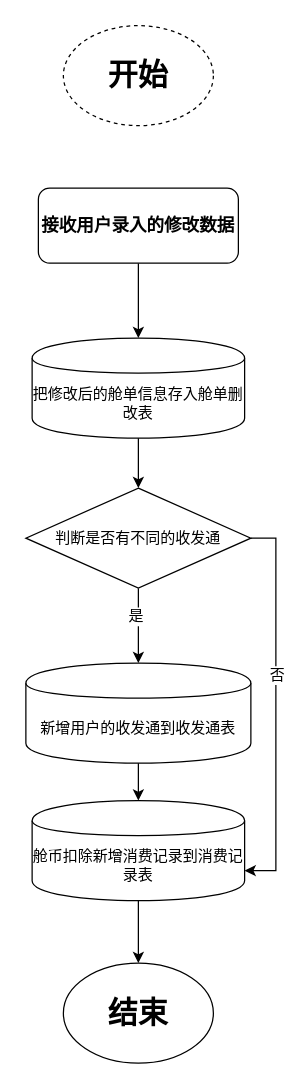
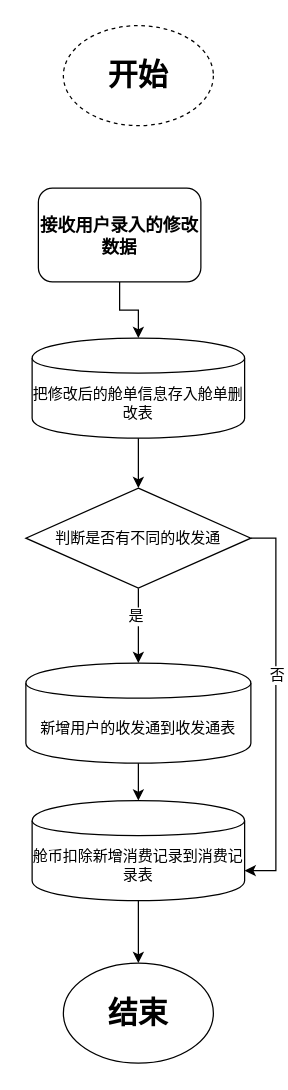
  <mxCell id="0" />
  <mxCell id="1" parent="0" />
  <mxCell id="2" value="&lt;h1&gt;开始&lt;/h1&gt;" style="ellipse;whiteSpace=wrap;html=1;dashed=1;" vertex="1" parent="1"><mxGeometry x="50" y="20" width="120" height="80" as="geometry" /></mxCell>
  <mxCell id="3" value="" style="edgeStyle=orthogonalEdgeStyle;rounded=0;orthogonalLoop=1;jettySize=auto;html=1;" edge="1" parent="1" source="4" target="6"><mxGeometry relative="1" as="geometry" /></mxCell>
- <mxCell id="4" value="&lt;h3&gt;接收用户录入的修改数据&lt;/h3&gt;" style="rounded=1;whiteSpace=wrap;html=1;" vertex="1" parent="1"><mxGeometry x="30" y="150" width="160" height="60" as="geometry" /></mxCell>
+ <mxCell id="4" value="&lt;h3&gt;接收用户录入的修改数据&lt;/h3&gt;" style="rounded=1;whiteSpace=wrap;html=1;" vertex="1" parent="1"><mxGeometry x="30" y="150" width="130" height="75" as="geometry" /></mxCell>
  <mxCell id="5" value="" style="edgeStyle=orthogonalEdgeStyle;rounded=0;orthogonalLoop=1;jettySize=auto;html=1;" edge="1" parent="1" source="6"><mxGeometry relative="1" as="geometry"><mxPoint x="110" y="390" as="targetPoint" /></mxGeometry></mxCell>
  <mxCell id="6" value="把修改后的舱单信息存入舱单删改表" style="shape=cylinder;whiteSpace=wrap;html=1;boundedLbl=1;backgroundOutline=1;" vertex="1" parent="1"><mxGeometry x="25" y="270" width="170" height="80" as="geometry" /></mxCell>
  <mxCell id="7" value="" style="edgeStyle=orthogonalEdgeStyle;rounded=0;orthogonalLoop=1;jettySize=auto;html=1;" edge="1" parent="1" source="8" target="16"><mxGeometry relative="1" as="geometry" /></mxCell>
  <mxCell id="8" value="舱币扣除新增消费记录到消费记录表" style="shape=cylinder;whiteSpace=wrap;html=1;boundedLbl=1;backgroundOutline=1;" vertex="1" parent="1"><mxGeometry x="25" y="640" width="170" height="80" as="geometry" /></mxCell>
  <mxCell id="9" style="edgeStyle=orthogonalEdgeStyle;rounded=0;orthogonalLoop=1;jettySize=auto;html=1;exitX=1;exitY=0.5;exitDx=0;exitDy=0;entryX=1;entryY=0.7;entryDx=0;entryDy=0;" edge="1" parent="1" source="13" target="8"><mxGeometry relative="1" as="geometry" /></mxCell>
  <mxCell id="10" value="否" style="text;html=1;resizable=0;points=[];align=center;verticalAlign=middle;labelBackgroundColor=#ffffff;" vertex="1" connectable="0" parent="9"><mxGeometry x="-0.172" relative="1" as="geometry"><mxPoint as="offset" /></mxGeometry></mxCell>
  <mxCell id="11" value="" style="edgeStyle=orthogonalEdgeStyle;rounded=0;orthogonalLoop=1;jettySize=auto;html=1;" edge="1" parent="1" source="13" target="15"><mxGeometry relative="1" as="geometry"><Array as="points"><mxPoint x="110" y="490" /><mxPoint x="110" y="490" /></Array></mxGeometry></mxCell>
  <mxCell id="12" value="是" style="text;html=1;resizable=0;points=[];align=center;verticalAlign=middle;labelBackgroundColor=#ffffff;" vertex="1" connectable="0" parent="11"><mxGeometry x="-0.26" y="-3" relative="1" as="geometry"><mxPoint as="offset" /></mxGeometry></mxCell>
  <mxCell id="13" value="判断是否有不同的收发通" style="rhombus;whiteSpace=wrap;html=1;" vertex="1" parent="1"><mxGeometry x="20" y="390" width="180" height="80" as="geometry" /></mxCell>
  <mxCell id="14" value="" style="edgeStyle=orthogonalEdgeStyle;rounded=0;orthogonalLoop=1;jettySize=auto;html=1;" edge="1" parent="1" source="15" target="8"><mxGeometry relative="1" as="geometry" /></mxCell>
  <mxCell id="15" value="新增用户的收发通到收发通表" style="shape=cylinder;whiteSpace=wrap;html=1;boundedLbl=1;backgroundOutline=1;" vertex="1" parent="1"><mxGeometry x="20" y="530" width="180" height="80" as="geometry" /></mxCell>
  <mxCell id="16" value="&lt;h1&gt;结束&lt;/h1&gt;" style="ellipse;whiteSpace=wrap;html=1;" vertex="1" parent="1"><mxGeometry x="50" y="770" width="120" height="80" as="geometry" /></mxCell>
